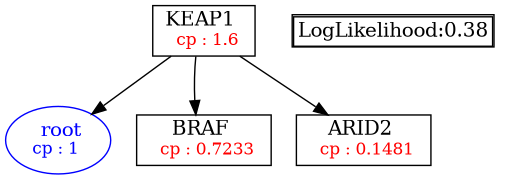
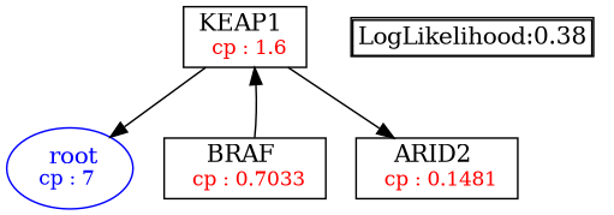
  digraph {
    fontsize=10
    node [shape=box]
-   n1 [color=Blue label=<<font color='Blue'> root</font><br/><font color='Blue' POINT-SIZE='12'>cp : 1 </font>> shape=oval]
+   n1 [color=Blue label=<<font color='Blue'> root</font><br/><font color='Blue' POINT-SIZE='12'>cp : 7 </font>> shape=oval]
    n2 [label=<KEAP1 <br/> <font color='Red' POINT-SIZE='12'> cp : 1.6 </font>>]
-   n3 [label=<BRAF <br/> <font color='Red' POINT-SIZE='12'> cp : 0.7233 </font>>]
+   n3 [label=<BRAF <br/> <font color='Red' POINT-SIZE='12'> cp : 0.7033 </font>>]
    n4 [label=<ARID2 <br/> <font color='Red' POINT-SIZE='12'> cp : 0.1481 </font>>]
    n5 [label=<<TABLE BORDER="1" CELLBORDER="1" CELLSPACING="0" >     <TR><TD ALIGN="LEFT">LogLikelihood:0.38</TD></TR>     </TABLE>> shape=plaintext]
    n2 -> n1
-   n2 -> n3
+   n3 -> n2
    n2 -> n4
  }
